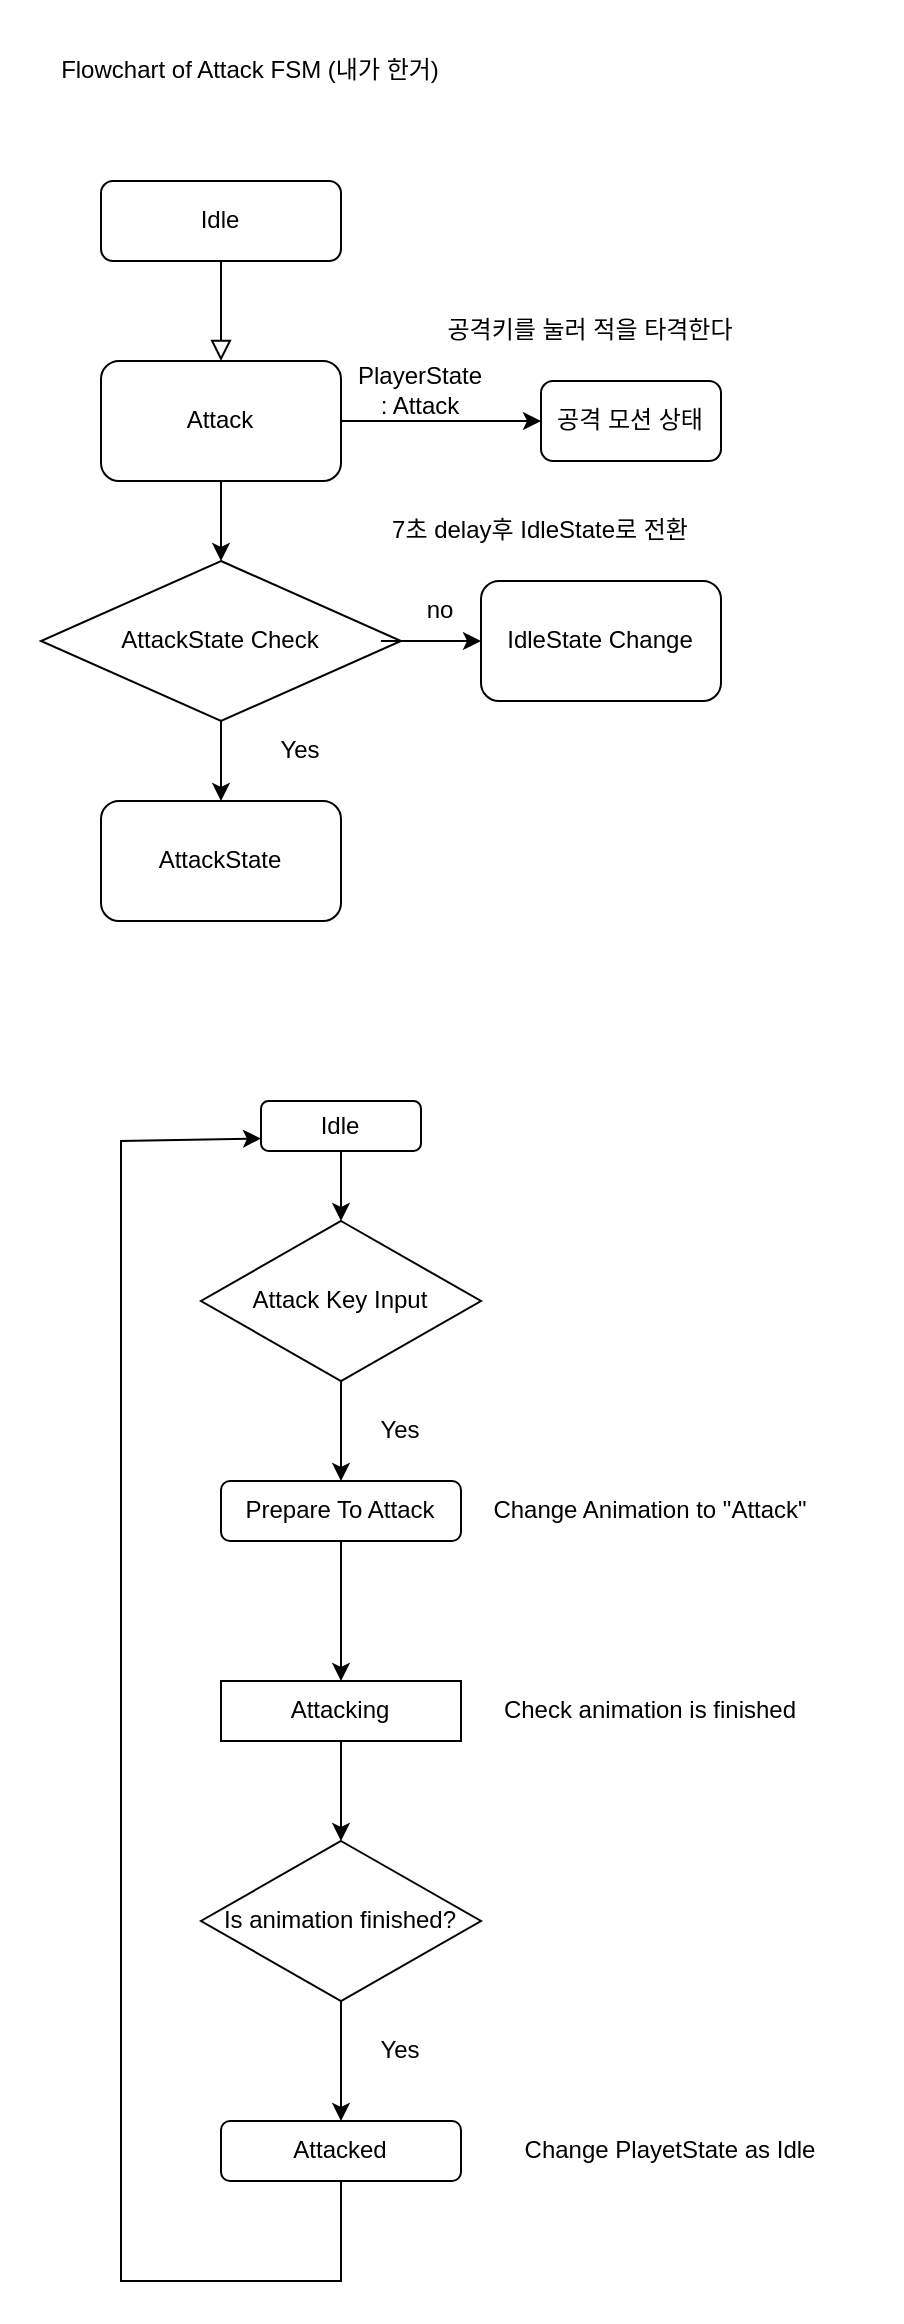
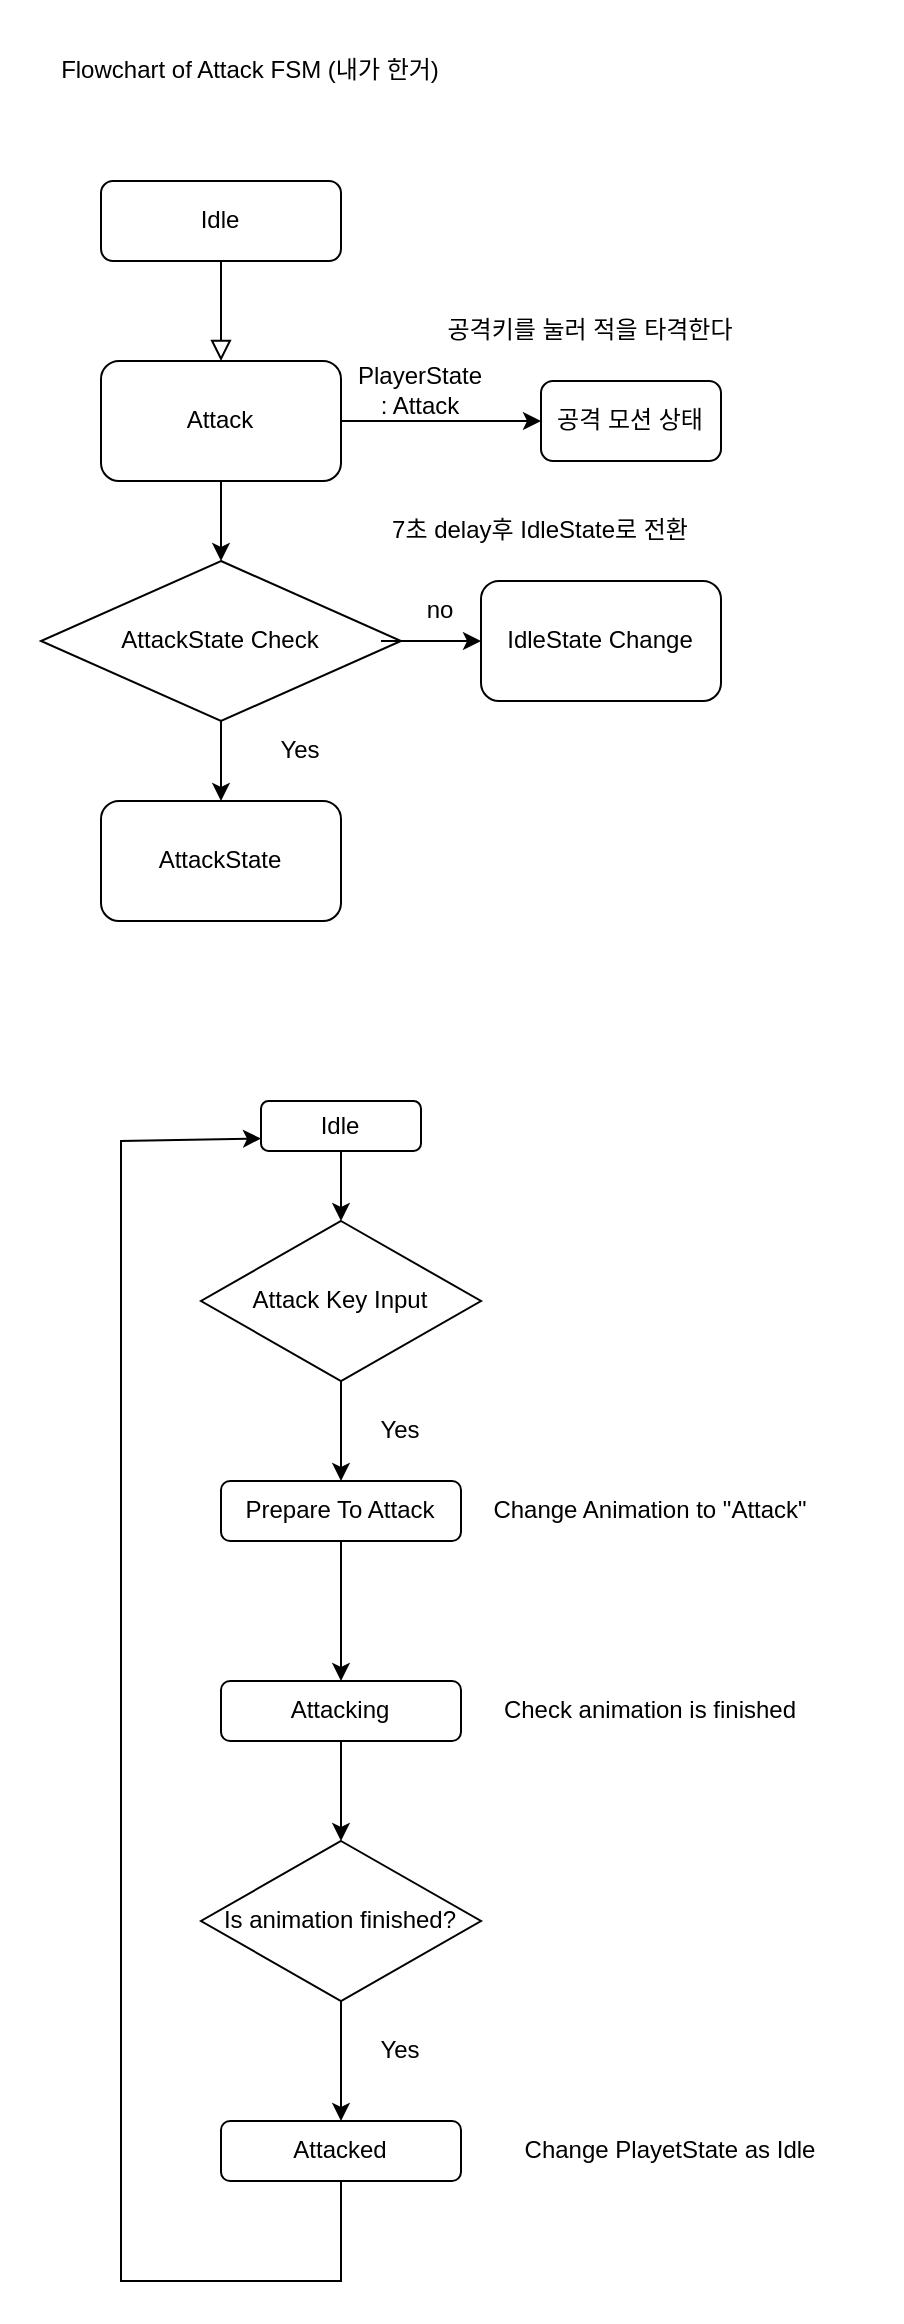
  <mxCell id="0" />
  <mxCell id="1" parent="0" />
  <mxCell id="2" value="" style="rounded=0;html=1;jettySize=auto;orthogonalLoop=1;fontSize=11;endArrow=block;endFill=0;endSize=8;strokeWidth=1;shadow=0;labelBackgroundColor=none;edgeStyle=orthogonalEdgeStyle;" parent="1" source="3" edge="1"><mxGeometry relative="1" as="geometry"><mxPoint x="110" y="180" as="targetPoint" /></mxGeometry></mxCell>
  <mxCell id="3" value="Idle" style="rounded=1;whiteSpace=wrap;html=1;fontSize=12;glass=0;strokeWidth=1;shadow=0;" parent="1" vertex="1"><mxGeometry x="50" y="90" width="120" height="40" as="geometry" /></mxCell>
  <mxCell id="4" style="edgeStyle=orthogonalEdgeStyle;rounded=0;orthogonalLoop=1;jettySize=auto;html=1;exitX=0.5;exitY=1;exitDx=0;exitDy=0;entryX=0.5;entryY=0;entryDx=0;entryDy=0;" edge="1" parent="1" source="6"><mxGeometry relative="1" as="geometry"><mxPoint x="110" y="280" as="targetPoint" /></mxGeometry></mxCell>
  <mxCell id="5" style="edgeStyle=orthogonalEdgeStyle;rounded=0;orthogonalLoop=1;jettySize=auto;html=1;exitX=1;exitY=0.5;exitDx=0;exitDy=0;" edge="1" parent="1" source="6" target="8"><mxGeometry relative="1" as="geometry" /></mxCell>
  <mxCell id="6" value="&lt;span&gt;Attack&lt;/span&gt;" style="rounded=1;whiteSpace=wrap;html=1;" vertex="1" parent="1"><mxGeometry x="50" y="180" width="120" height="60" as="geometry" /></mxCell>
  <mxCell id="7" value="공격키를 눌러 적을 타격한다" style="text;html=1;strokeColor=none;fillColor=none;align=center;verticalAlign=middle;whiteSpace=wrap;rounded=0;" vertex="1" parent="1"><mxGeometry x="160" y="150" width="270" height="30" as="geometry" /></mxCell>
  <mxCell id="8" value="공격 모션 상태" style="rounded=1;whiteSpace=wrap;html=1;" vertex="1" parent="1"><mxGeometry x="270" y="190" width="90" height="40" as="geometry" /></mxCell>
  <mxCell id="9" value="PlayerState : Attack&lt;br&gt;" style="text;html=1;strokeColor=none;fillColor=none;align=center;verticalAlign=middle;whiteSpace=wrap;rounded=0;" vertex="1" parent="1"><mxGeometry x="180" y="180" width="60" height="30" as="geometry" /></mxCell>
  <mxCell id="10" value="AttackState Check" style="rhombus;whiteSpace=wrap;html=1;" vertex="1" parent="1"><mxGeometry y="280" width="180" height="80" as="geometry" x="20" /></mxCell>
  <mxCell id="11" value="IdleState Change" style="rounded=1;whiteSpace=wrap;html=1;" vertex="1" parent="1"><mxGeometry x="240" y="290" width="120" height="60" as="geometry" /></mxCell>
  <mxCell id="12" value="7초 delay후 IdleState로 전환" style="text;html=1;strokeColor=none;fillColor=none;align=center;verticalAlign=middle;whiteSpace=wrap;rounded=0;" vertex="1" parent="1"><mxGeometry x="190" y="250" width="160" height="30" as="geometry" /></mxCell>
  <mxCell id="13" value="" style="endArrow=classic;html=1;rounded=0;exitX=0;exitY=1;exitDx=0;exitDy=0;startArrow=none;" edge="1" parent="1" source="14" target="11"><mxGeometry width="50" height="50" relative="1" as="geometry"><mxPoint x="110" y="360" as="sourcePoint" /><mxPoint x="160" y="310" as="targetPoint" /></mxGeometry></mxCell>
  <mxCell id="14" value="no" style="text;html=1;strokeColor=none;fillColor=none;align=center;verticalAlign=middle;whiteSpace=wrap;rounded=0;" vertex="1" parent="1"><mxGeometry x="190" y="290" width="60" height="30" as="geometry" /></mxCell>
  <mxCell id="15" value="" style="endArrow=none;html=1;rounded=0;exitX=1;exitY=0.5;exitDx=0;exitDy=0;" edge="1" parent="1" source="10" target="14"><mxGeometry width="50" height="50" relative="1" as="geometry"><mxPoint x="200" y="320" as="sourcePoint" /><mxPoint x="260" y="320" as="targetPoint" /></mxGeometry></mxCell>
  <mxCell id="16" value="AttackState" style="rounded=1;whiteSpace=wrap;html=1;" vertex="1" parent="1"><mxGeometry x="50" y="400" width="120" height="60" as="geometry" /></mxCell>
  <mxCell id="17" value="" style="endArrow=classic;html=1;rounded=0;" edge="1" parent="1" target="16"><mxGeometry width="50" height="50" relative="1" as="geometry"><mxPoint x="110" y="360" as="sourcePoint" /><mxPoint x="160" y="310" as="targetPoint" /></mxGeometry></mxCell>
  <mxCell id="18" value="Yes" style="text;html=1;strokeColor=none;fillColor=none;align=center;verticalAlign=middle;whiteSpace=wrap;rounded=0;" vertex="1" parent="1"><mxGeometry x="120" y="360" width="60" height="30" as="geometry" /></mxCell>
  <mxCell id="19" value="Flowchart of Attack FSM (내가 한거)" style="text;html=1;strokeColor=none;fillColor=none;align=center;verticalAlign=middle;whiteSpace=wrap;rounded=0;" vertex="1" parent="1"><mxGeometry width="210" height="30" as="geometry" x="20" y="20" /></mxCell>
  <mxCell id="20" value="Idle" style="rounded=1;whiteSpace=wrap;html=1;" vertex="1" parent="1"><mxGeometry x="130" y="550" width="80" height="25" as="geometry" /></mxCell>
  <mxCell id="21" value="Prepare To Attack" style="rounded=1;whiteSpace=wrap;html=1;" vertex="1" parent="1"><mxGeometry x="110" y="740" width="120" height="30" as="geometry" /></mxCell>
- <mxCell id="22" value="Attacking" style="whiteSpace=wrap;html=1;rounded=0;" vertex="1" parent="1"><mxGeometry x="110" y="840" width="120" height="30" as="geometry" /></mxCell>
+ <mxCell id="22" value="Attacking" style="rounded=1;whiteSpace=wrap;html=1;" vertex="1" parent="1"><mxGeometry x="110" y="840" width="120" height="30" as="geometry" /></mxCell>
  <mxCell id="23" value="Attacked" style="rounded=1;whiteSpace=wrap;html=1;" vertex="1" parent="1"><mxGeometry x="110" y="1060" width="120" height="30" as="geometry" /></mxCell>
  <mxCell id="24" value="Yes" style="text;html=1;strokeColor=none;fillColor=none;align=center;verticalAlign=middle;whiteSpace=wrap;rounded=0;" vertex="1" parent="1"><mxGeometry x="170" y="700" width="60" height="30" as="geometry" /></mxCell>
  <mxCell id="25" value="Attack Key Input" style="rhombus;whiteSpace=wrap;html=1;" vertex="1" parent="1"><mxGeometry x="100" y="610" width="140" height="80" as="geometry" /></mxCell>
  <mxCell id="26" value="" style="endArrow=classic;html=1;rounded=0;entryX=0.5;entryY=0;entryDx=0;entryDy=0;exitX=0.5;exitY=1;exitDx=0;exitDy=0;" edge="1" parent="1" source="20" target="25"><mxGeometry width="50" height="50" relative="1" as="geometry"><mxPoint x="490" y="660" as="sourcePoint" /><mxPoint x="540" y="610" as="targetPoint" /></mxGeometry></mxCell>
  <mxCell id="27" value="" style="endArrow=classic;html=1;rounded=0;entryX=0.5;entryY=0;entryDx=0;entryDy=0;exitX=0.5;exitY=1;exitDx=0;exitDy=0;" edge="1" parent="1" source="25" target="21"><mxGeometry width="50" height="50" relative="1" as="geometry"><mxPoint x="490" y="660" as="sourcePoint" /><mxPoint x="540" y="610" as="targetPoint" /></mxGeometry></mxCell>
  <mxCell id="28" value="Change Animation to &quot;Attack&quot;" style="text;html=1;strokeColor=none;fillColor=none;align=center;verticalAlign=middle;whiteSpace=wrap;rounded=0;" vertex="1" parent="1"><mxGeometry x="240" y="735" width="170" height="40" as="geometry" /></mxCell>
  <mxCell id="29" value="" style="endArrow=classic;html=1;rounded=0;exitX=0.5;exitY=1;exitDx=0;exitDy=0;" edge="1" parent="1" source="21" target="22"><mxGeometry width="50" height="50" relative="1" as="geometry"><mxPoint x="490" y="960" as="sourcePoint" /><mxPoint x="540" y="910" as="targetPoint" /></mxGeometry></mxCell>
  <mxCell id="30" value="Check animation is finished" style="text;html=1;strokeColor=none;fillColor=none;align=center;verticalAlign=middle;whiteSpace=wrap;rounded=0;" vertex="1" parent="1"><mxGeometry x="240" y="835" width="170" height="40" as="geometry" /></mxCell>
  <mxCell id="31" value="Is animation finished?" style="rhombus;whiteSpace=wrap;html=1;" vertex="1" parent="1"><mxGeometry x="100" y="920" width="140" height="80" as="geometry" /></mxCell>
  <mxCell id="32" value="" style="endArrow=classic;html=1;rounded=0;exitX=0.5;exitY=1;exitDx=0;exitDy=0;entryX=0.5;entryY=0;entryDx=0;entryDy=0;" edge="1" parent="1" source="22" target="31"><mxGeometry width="50" height="50" relative="1" as="geometry"><mxPoint x="490" y="960" as="sourcePoint" /><mxPoint x="540" y="910" as="targetPoint" /></mxGeometry></mxCell>
  <mxCell id="33" value="Yes" style="text;html=1;strokeColor=none;fillColor=none;align=center;verticalAlign=middle;whiteSpace=wrap;rounded=0;" vertex="1" parent="1"><mxGeometry x="170" y="1010" width="60" height="30" as="geometry" /></mxCell>
  <mxCell id="34" value="" style="endArrow=classic;html=1;rounded=0;exitX=0.5;exitY=1;exitDx=0;exitDy=0;" edge="1" parent="1" source="31" target="23"><mxGeometry width="50" height="50" relative="1" as="geometry"><mxPoint x="490" y="960" as="sourcePoint" /><mxPoint x="540" y="910" as="targetPoint" /></mxGeometry></mxCell>
  <mxCell id="35" value="Change PlayetState as Idle" style="text;html=1;strokeColor=none;fillColor=none;align=center;verticalAlign=middle;whiteSpace=wrap;rounded=0;" vertex="1" parent="1"><mxGeometry x="250" y="1055" width="170" height="40" as="geometry" /></mxCell>
  <mxCell id="36" value="" style="endArrow=classic;html=1;rounded=0;exitX=0.5;exitY=1;exitDx=0;exitDy=0;entryX=0;entryY=0.75;entryDx=0;entryDy=0;" edge="1" parent="1" source="23" target="20"><mxGeometry width="50" height="50" relative="1" as="geometry"><mxPoint x="410" y="840" as="sourcePoint" /><mxPoint x="460" y="790" as="targetPoint" /><Array as="points"><mxPoint x="170" y="1140" /><mxPoint x="60" y="1140" /><mxPoint x="60" y="570" /></Array></mxGeometry></mxCell>
